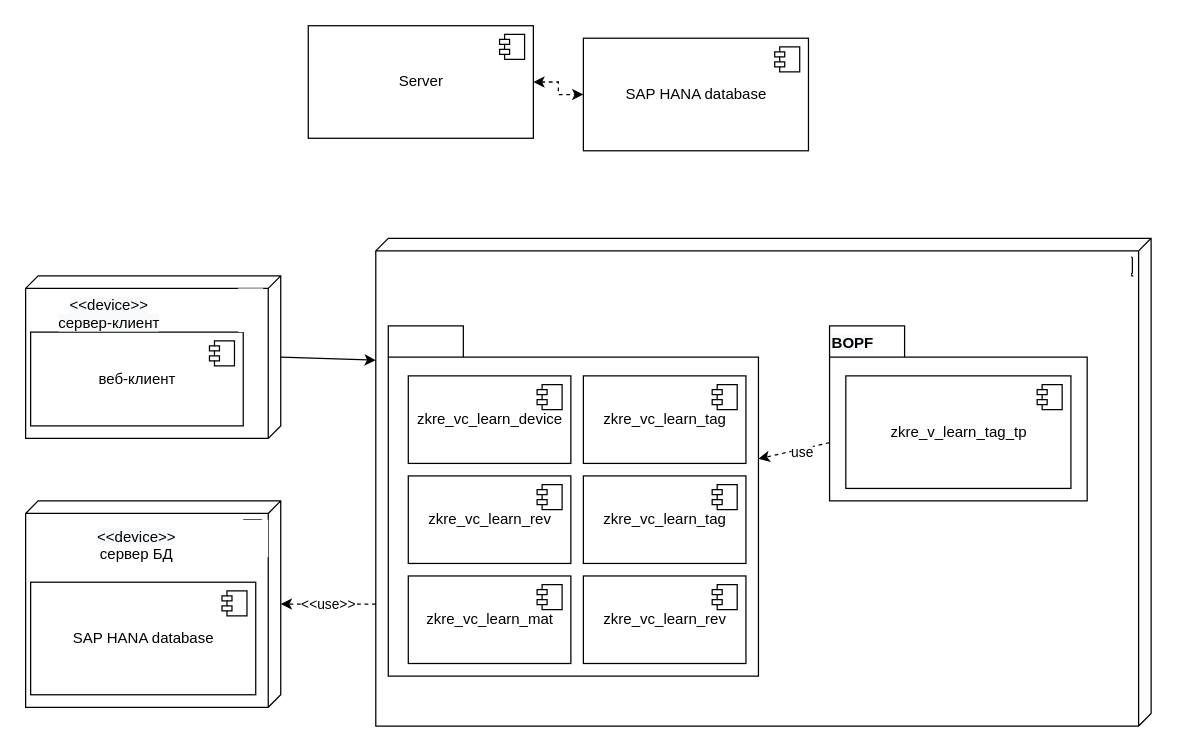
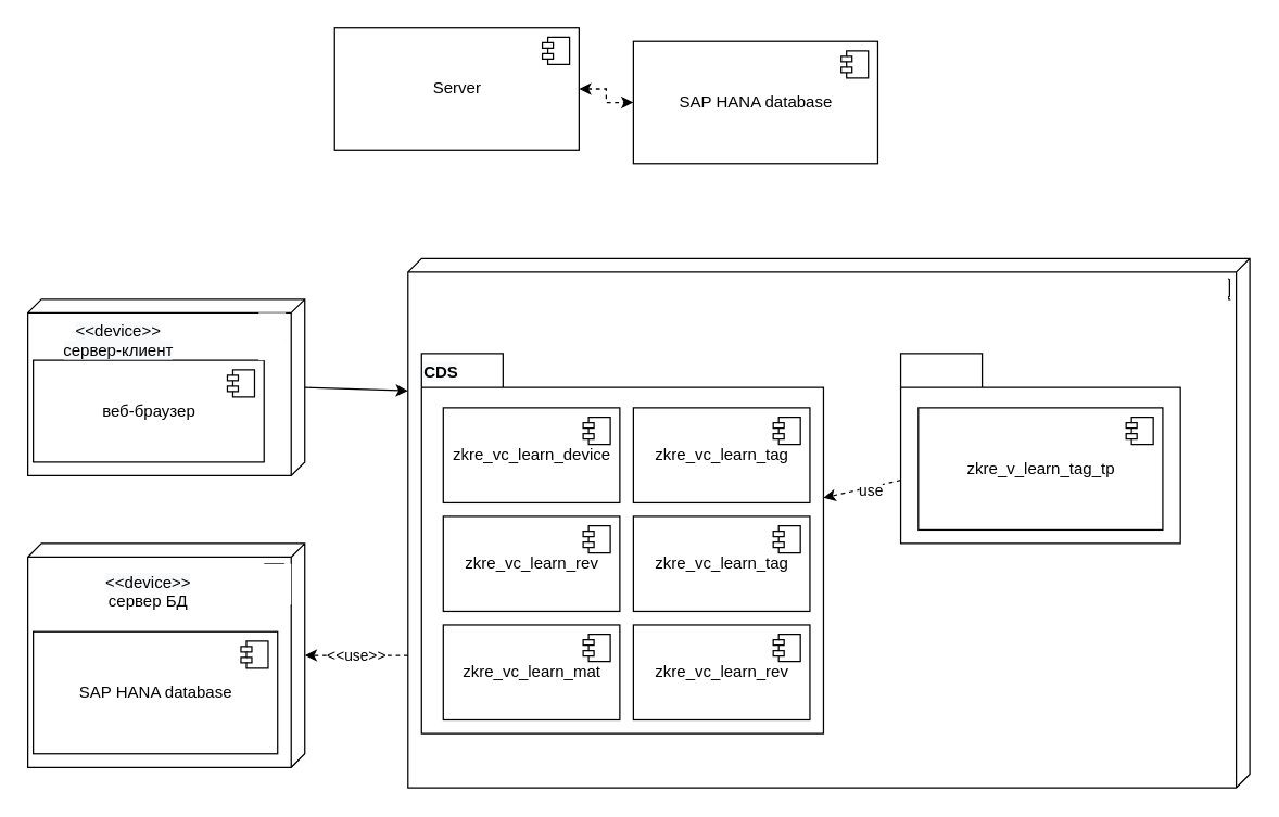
  <mxCell id="0" />
  <mxCell id="1" parent="0" />
  <mxCell id="2" value="" style="html=1;outlineConnect=0;whiteSpace=wrap;shape=mxgraph.archimate.tech;techType=device" vertex="1" parent="1"><mxGeometry x="20" y="400" width="204" height="165" as="geometry" /></mxCell>
  <mxCell id="3" value="" style="html=1;outlineConnect=0;whiteSpace=wrap;shape=mxgraph.archimate.tech;techType=device" vertex="1" parent="1"><mxGeometry x="300" y="190" width="620" height="390" as="geometry" /></mxCell>
  <mxCell id="4" value="" style="html=1;outlineConnect=0;whiteSpace=wrap;shape=mxgraph.archimate.tech;techType=device" vertex="1" parent="1"><mxGeometry x="20" y="220" width="204" height="130" as="geometry" /></mxCell>
- <mxCell id="5" value="веб-клиент" style="html=1;dropTarget=0;" parent="1" vertex="1"><mxGeometry x="24" y="265" width="170" height="75" as="geometry" /></mxCell>
+ <mxCell id="5" value="веб-браузер" style="html=1;dropTarget=0;" parent="1" vertex="1"><mxGeometry x="24" y="265" width="170" height="75" as="geometry" /></mxCell>
  <mxCell id="6" value="" style="shape=module;jettyWidth=8;jettyHeight=4;" parent="5" vertex="1"><mxGeometry x="1" width="20" height="20" relative="1" as="geometry"><mxPoint x="-27" y="7" as="offset" /></mxGeometry></mxCell>
  <mxCell id="7" style="edgeStyle=orthogonalEdgeStyle;rounded=0;orthogonalLoop=1;jettySize=auto;html=1;startArrow=classic;startFill=1;dashed=1;" parent="1" source="8" target="10" edge="1"><mxGeometry relative="1" as="geometry" /></mxCell>
  <mxCell id="8" value="Server" style="html=1;dropTarget=0;" parent="1" vertex="1"><mxGeometry x="246" y="20" width="180" height="90" as="geometry" /></mxCell>
  <mxCell id="9" value="" style="shape=module;jettyWidth=8;jettyHeight=4;" parent="8" vertex="1"><mxGeometry x="1" width="20" height="20" relative="1" as="geometry"><mxPoint x="-27" y="7" as="offset" /></mxGeometry></mxCell>
  <mxCell id="10" value="SAP HANA database" style="html=1;dropTarget=0;" parent="1" vertex="1"><mxGeometry x="466" y="30" width="180" height="90" as="geometry" /></mxCell>
  <mxCell id="11" value="" style="shape=module;jettyWidth=8;jettyHeight=4;" parent="10" vertex="1"><mxGeometry x="1" width="20" height="20" relative="1" as="geometry"><mxPoint x="-27" y="7" as="offset" /></mxGeometry></mxCell>
  <mxCell id="12" value="" style="shape=folder;fontStyle=1;spacingTop=10;tabWidth=60;tabHeight=25;tabPosition=left;html=1;" vertex="1" parent="1"><mxGeometry x="310" y="260" width="296" height="280" as="geometry" /></mxCell>
+ <mxCell id="13" value="&lt;span style=&quot;color: rgb(0 , 0 , 0) ; font-family: &amp;#34;helvetica&amp;#34; ; font-size: 12px ; font-style: normal ; font-weight: 700 ; letter-spacing: normal ; text-align: center ; text-indent: 0px ; text-transform: none ; word-spacing: 0px ; background-color: rgb(248 , 249 , 250) ; display: inline ; float: none&quot;&gt;CDS&lt;/span&gt;" style="text;whiteSpace=wrap;html=1;" vertex="1" parent="1"><mxGeometry x="310" y="260" width="50" height="30" as="geometry" /></mxCell>
  <mxCell id="14" value="zkre_vc_learn_device" style="html=1;dropTarget=0;" vertex="1" parent="1"><mxGeometry x="326" y="300" width="130" height="70" as="geometry" /></mxCell>
  <mxCell id="15" value="" style="shape=module;jettyWidth=8;jettyHeight=4;" vertex="1" parent="14"><mxGeometry x="1" width="20" height="20" relative="1" as="geometry"><mxPoint x="-27" y="7" as="offset" /></mxGeometry></mxCell>
  <mxCell id="16" value="zkre_vc_learn_rev" style="html=1;dropTarget=0;" vertex="1" parent="1"><mxGeometry x="326" y="380" width="130" height="70" as="geometry" /></mxCell>
  <mxCell id="17" value="" style="shape=module;jettyWidth=8;jettyHeight=4;" vertex="1" parent="16"><mxGeometry x="1" width="20" height="20" relative="1" as="geometry"><mxPoint x="-27" y="7" as="offset" /></mxGeometry></mxCell>
  <mxCell id="18" value="zkre_vc_learn_tag" style="html=1;dropTarget=0;" vertex="1" parent="1"><mxGeometry x="466" y="300" width="130" height="70" as="geometry" /></mxCell>
  <mxCell id="19" value="" style="shape=module;jettyWidth=8;jettyHeight=4;" vertex="1" parent="18"><mxGeometry x="1" width="20" height="20" relative="1" as="geometry"><mxPoint x="-27" y="7" as="offset" /></mxGeometry></mxCell>
  <mxCell id="20" value="zkre_vc_learn_tag" style="html=1;dropTarget=0;" vertex="1" parent="1"><mxGeometry x="466" y="380" width="130" height="70" as="geometry" /></mxCell>
  <mxCell id="21" value="" style="shape=module;jettyWidth=8;jettyHeight=4;" vertex="1" parent="20"><mxGeometry x="1" width="20" height="20" relative="1" as="geometry"><mxPoint x="-27" y="7" as="offset" /></mxGeometry></mxCell>
  <mxCell id="22" value="zkre_vc_learn_mat" style="html=1;dropTarget=0;" vertex="1" parent="1"><mxGeometry x="326" y="460" width="130" height="70" as="geometry" /></mxCell>
  <mxCell id="23" value="" style="shape=module;jettyWidth=8;jettyHeight=4;" vertex="1" parent="22"><mxGeometry x="1" width="20" height="20" relative="1" as="geometry"><mxPoint x="-27" y="7" as="offset" /></mxGeometry></mxCell>
  <mxCell id="24" value="zkre_vc_learn_rev" style="html=1;dropTarget=0;" vertex="1" parent="1"><mxGeometry x="466" y="460" width="130" height="70" as="geometry" /></mxCell>
  <mxCell id="25" value="" style="shape=module;jettyWidth=8;jettyHeight=4;" vertex="1" parent="24"><mxGeometry x="1" width="20" height="20" relative="1" as="geometry"><mxPoint x="-27" y="7" as="offset" /></mxGeometry></mxCell>
  <mxCell id="26" value="" style="shape=folder;fontStyle=1;spacingTop=10;tabWidth=60;tabHeight=25;tabPosition=left;html=1;" vertex="1" parent="1"><mxGeometry x="662.87" y="260" width="206" height="140" as="geometry" /></mxCell>
- <mxCell id="27" value="&lt;span style=&quot;color: rgb(0 , 0 , 0) ; font-family: &amp;#34;helvetica&amp;#34; ; font-size: 12px ; font-style: normal ; font-weight: 700 ; letter-spacing: normal ; text-align: center ; text-indent: 0px ; text-transform: none ; word-spacing: 0px ; background-color: rgb(248 , 249 , 250) ; display: inline ; float: none&quot;&gt;BOPF&lt;/span&gt;" style="text;whiteSpace=wrap;html=1;" vertex="1" parent="1"><mxGeometry x="662.87" y="260" width="50" height="30" as="geometry" /></mxCell>
  <mxCell id="28" value="zkre_v_learn_tag_tp" style="html=1;dropTarget=0;" vertex="1" parent="1"><mxGeometry x="675.87" y="300" width="180" height="90" as="geometry" /></mxCell>
  <mxCell id="29" value="" style="shape=module;jettyWidth=8;jettyHeight=4;" vertex="1" parent="28"><mxGeometry x="1" width="20" height="20" relative="1" as="geometry"><mxPoint x="-27" y="7" as="offset" /></mxGeometry></mxCell>
  <mxCell id="30" value="" style="endArrow=classic;html=1;dashed=1;" edge="1" parent="1" source="26" target="12"><mxGeometry width="50" height="50" relative="1" as="geometry"><mxPoint x="560" y="410" as="sourcePoint" /><mxPoint x="610" y="360" as="targetPoint" /></mxGeometry></mxCell>
  <mxCell id="31" value="use" style="edgeLabel;html=1;align=center;verticalAlign=middle;resizable=0;points=[];" vertex="1" connectable="0" parent="30"><mxGeometry x="-0.198" y="2" relative="1" as="geometry"><mxPoint as="offset" /></mxGeometry></mxCell>
  <mxCell id="32" value="&lt;span style=&quot;color: rgb(0, 0, 0); font-family: helvetica; font-size: 12px; font-style: normal; font-weight: 400; letter-spacing: normal; text-indent: 0px; text-transform: none; word-spacing: 0px; background-color: rgb(248, 249, 250); display: inline; float: none;&quot;&gt;&amp;lt;&amp;lt;device&amp;gt;&amp;gt;&lt;/span&gt;&lt;br style=&quot;color: rgb(0, 0, 0); font-family: helvetica; font-size: 12px; font-style: normal; font-weight: 400; letter-spacing: normal; text-indent: 0px; text-transform: none; word-spacing: 0px; background-color: rgb(248, 249, 250);&quot;&gt;&lt;span style=&quot;color: rgb(0, 0, 0); font-family: helvetica; font-size: 12px; font-style: normal; font-weight: 400; letter-spacing: normal; text-indent: 0px; text-transform: none; word-spacing: 0px; background-color: rgb(248, 249, 250); display: inline; float: none;&quot;&gt;сервер-клиент&lt;/span&gt;" style="text;whiteSpace=wrap;html=1;align=center;" vertex="1" parent="1"><mxGeometry x="24" y="230" width="126" height="40" as="geometry" /></mxCell>
  <mxCell id="33" value="SAP HANA database" style="html=1;dropTarget=0;" vertex="1" parent="1"><mxGeometry x="24" y="465" width="180" height="90" as="geometry" /></mxCell>
  <mxCell id="34" value="" style="shape=module;jettyWidth=8;jettyHeight=4;" vertex="1" parent="33"><mxGeometry x="1" width="20" height="20" relative="1" as="geometry"><mxPoint x="-27" y="7" as="offset" /></mxGeometry></mxCell>
  <mxCell id="35" value="&lt;span style=&quot;color: rgb(0, 0, 0); font-size: 12px; font-style: normal; font-weight: 400; letter-spacing: normal; text-indent: 0px; text-transform: none; word-spacing: 0px; font-family: helvetica; background-color: rgb(248, 249, 250); display: inline; float: none;&quot;&gt;&amp;lt;&amp;lt;device&amp;gt;&amp;gt;&lt;/span&gt;&lt;br style=&quot;color: rgb(0, 0, 0); font-size: 12px; font-style: normal; font-weight: 400; letter-spacing: normal; text-indent: 0px; text-transform: none; word-spacing: 0px; font-family: helvetica; background-color: rgb(248, 249, 250);&quot;&gt;&lt;div style=&quot;&quot;&gt;&lt;span&gt;&lt;font face=&quot;helvetica&quot;&gt;сервер БД&lt;/font&gt;&lt;/span&gt;&lt;/div&gt;" style="text;whiteSpace=wrap;html=1;align=center;" vertex="1" parent="1"><mxGeometry x="24" y="415" width="170" height="40" as="geometry" /></mxCell>
  <mxCell id="36" value="" style="rounded=0;whiteSpace=wrap;html=1;align=center;strokeColor=none;" vertex="1" parent="1"><mxGeometry x="190" y="230" width="20" height="35" as="geometry" /></mxCell>
  <mxCell id="37" value="" style="rounded=0;whiteSpace=wrap;html=1;align=center;strokeColor=none;" vertex="1" parent="1"><mxGeometry x="880" y="202.5" width="24" height="30" as="geometry" /></mxCell>
  <mxCell id="38" value="" style="rounded=0;whiteSpace=wrap;html=1;align=center;strokeColor=none;" vertex="1" parent="1"><mxGeometry x="190" y="415" width="24" height="30" as="geometry" /></mxCell>
  <mxCell id="39" value="" style="endArrow=classic;html=1;exitX=1;exitY=0.5;exitDx=0;exitDy=0;exitPerimeter=0;entryX=0;entryY=0.25;entryDx=0;entryDy=0;entryPerimeter=0;" edge="1" parent="1" source="4" target="3"><mxGeometry width="50" height="50" relative="1" as="geometry"><mxPoint x="470" y="370" as="sourcePoint" /><mxPoint x="520" y="320" as="targetPoint" /></mxGeometry></mxCell>
  <mxCell id="40" value="&amp;lt;&amp;lt;use&amp;gt;&amp;gt;" style="endArrow=classic;html=1;dashed=1;exitX=0;exitY=0.75;exitDx=0;exitDy=0;exitPerimeter=0;entryX=1;entryY=0.5;entryDx=0;entryDy=0;entryPerimeter=0;" edge="1" parent="1" source="3" target="2"><mxGeometry width="50" height="50" relative="1" as="geometry"><mxPoint x="204" y="265" as="sourcePoint" /><mxPoint x="310" y="298.125" as="targetPoint" /></mxGeometry></mxCell>
